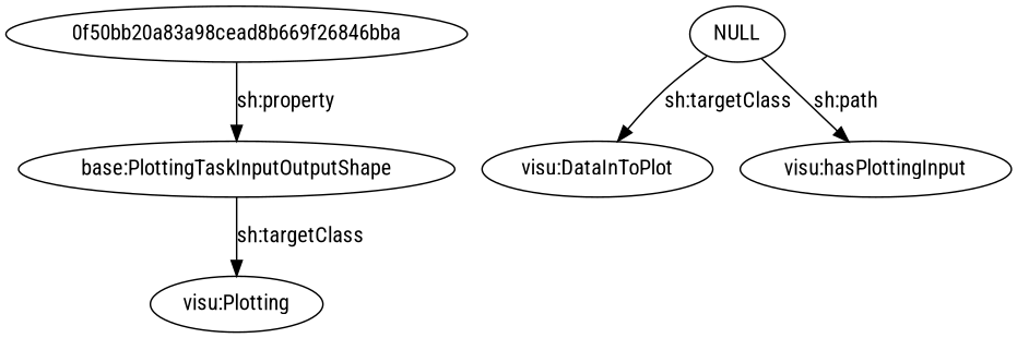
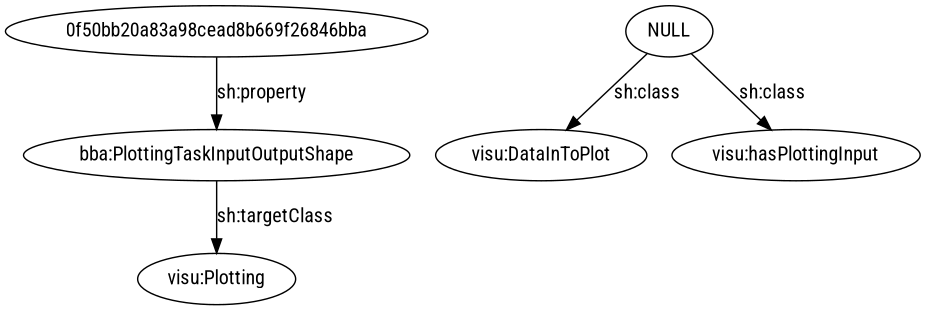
  digraph {
    fontname="Roboto Condensed"
    rankdir=TB
    node [fontname="Roboto Condensed"]
    edge [fontname="Roboto Condensed"]
-   "base:PlottingTaskInputOutputShape"
+   "base:PlottingTaskInputOutputShape" [label="bba:PlottingTaskInputOutputShape"]
    "visu:Plotting"
    "0f50bb20a83a98cead8b669f26846bba"
    NULL
    "visu:DataInToPlot"
    "visu:hasPlottingInput"
    "base:PlottingTaskInputOutputShape" -> "visu:Plotting" [label="sh:targetClass"]
    "0f50bb20a83a98cead8b669f26846bba" -> "base:PlottingTaskInputOutputShape" [label="sh:property"]
-   NULL -> "visu:DataInToPlot" [label="sh:targetClass"]
-   NULL -> "visu:hasPlottingInput" [label="sh:path"]
+   NULL -> "visu:DataInToPlot" [label="sh:class"]
+   NULL -> "visu:hasPlottingInput" [label="sh:class"]
  }
